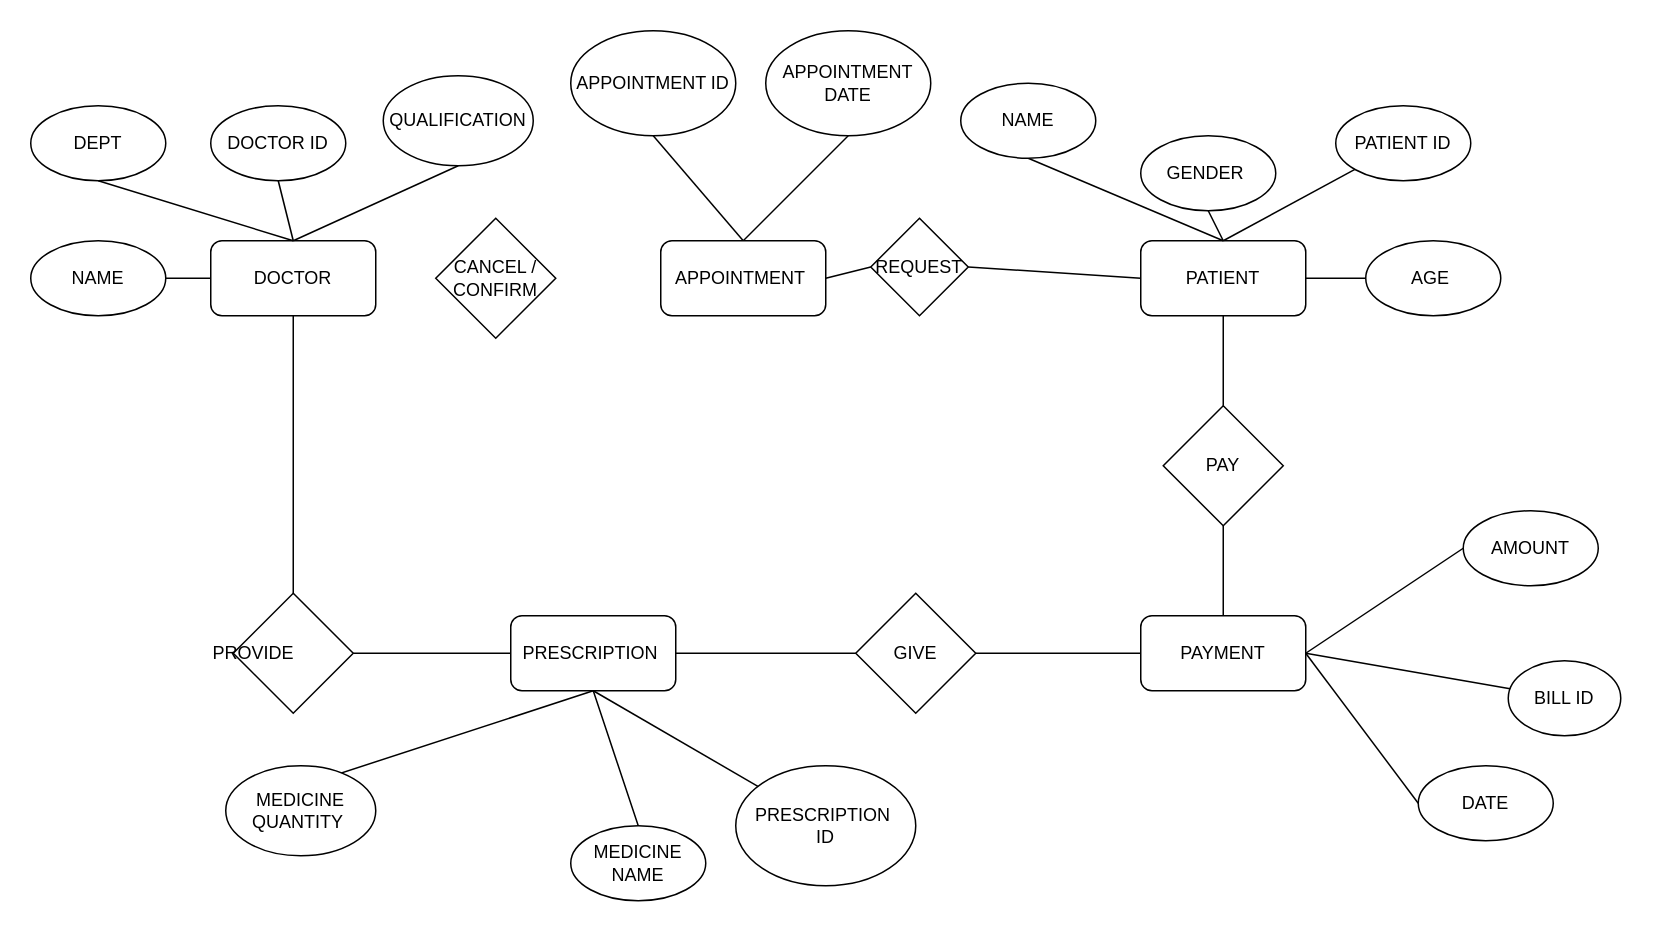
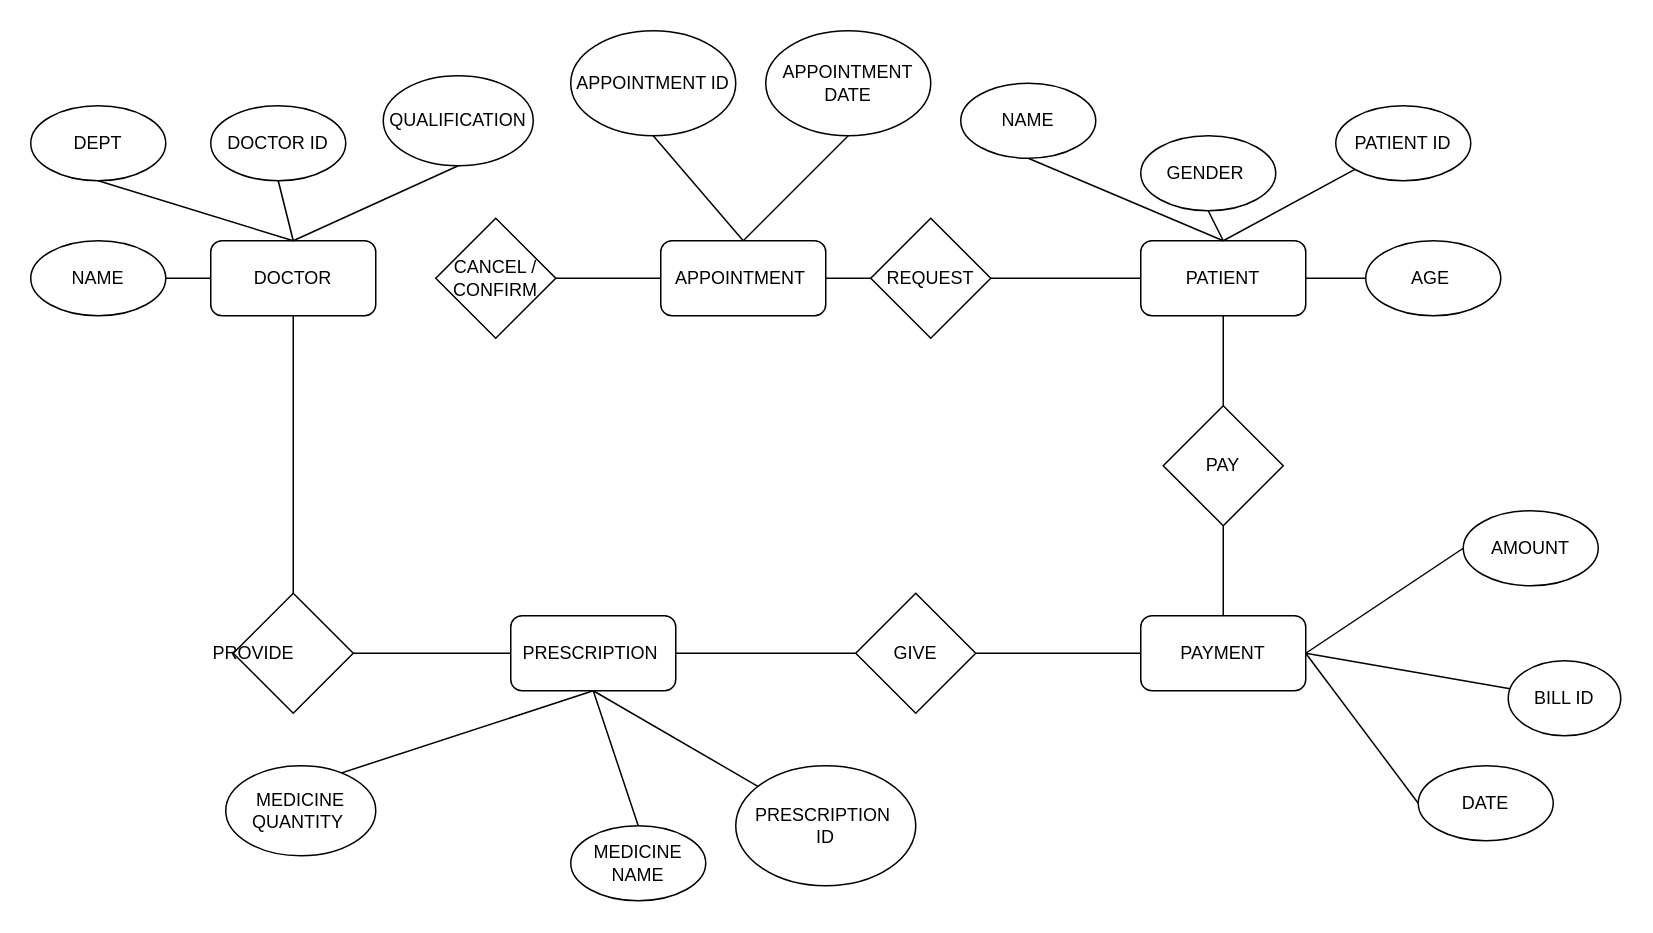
  <mxCell id="0" />
  <mxCell id="1" parent="0" />
  <mxCell id="2" value="DOCTOR" style="rounded=1;whiteSpace=wrap;html=1;" vertex="1" parent="1"><mxGeometry x="140" y="160" width="110" height="50" as="geometry" /></mxCell>
  <mxCell id="3" value="" style="endArrow=none;html=1;rounded=0;entryX=0.5;entryY=1;entryDx=0;entryDy=0;exitX=0.5;exitY=0;exitDx=0;exitDy=0;" edge="1" parent="1" source="2" target="8"><mxGeometry width="50" height="50" relative="1" as="geometry"><mxPoint x="330" y="250" as="sourcePoint" /><mxPoint x="170" y="120" as="targetPoint" /></mxGeometry></mxCell>
  <mxCell id="4" value="" style="endArrow=none;html=1;rounded=0;entryX=0.5;entryY=1;entryDx=0;entryDy=0;exitX=0.5;exitY=0;exitDx=0;exitDy=0;" edge="1" target="9" parent="1" source="2"><mxGeometry width="50" height="50" relative="1" as="geometry"><mxPoint x="210" y="160" as="sourcePoint" /><mxPoint x="350" y="90" as="targetPoint" /></mxGeometry></mxCell>
  <mxCell id="5" value="" style="endArrow=none;html=1;rounded=0;entryX=0.5;entryY=1;entryDx=0;entryDy=0;exitX=0.5;exitY=0;exitDx=0;exitDy=0;" edge="1" target="6" parent="1" source="2"><mxGeometry width="50" height="50" relative="1" as="geometry"><mxPoint x="200" y="150" as="sourcePoint" /><mxPoint x="260" y="160" as="targetPoint" /></mxGeometry></mxCell>
  <mxCell id="6" value="DEPT" style="ellipse;whiteSpace=wrap;html=1;" vertex="1" parent="1"><mxGeometry x="20" y="70" width="90" height="50" as="geometry" /></mxCell>
  <mxCell id="7" value="CANCEL / CONFIRM" style="rhombus;whiteSpace=wrap;html=1;" vertex="1" parent="1"><mxGeometry x="290" y="145" width="80" height="80" as="geometry" /></mxCell>
  <mxCell id="8" value="DOCTOR ID" style="ellipse;whiteSpace=wrap;html=1;" vertex="1" parent="1"><mxGeometry x="140" y="70" width="90" height="50" as="geometry" /></mxCell>
  <mxCell id="9" value="QUALIFICATION" style="ellipse;whiteSpace=wrap;html=1;" vertex="1" parent="1"><mxGeometry x="255" y="50" width="100" height="60" as="geometry" /></mxCell>
  <mxCell id="10" value="NAME" style="ellipse;whiteSpace=wrap;html=1;" vertex="1" parent="1"><mxGeometry x="20" y="160" width="90" height="50" as="geometry" /></mxCell>
  <mxCell id="11" value="" style="endArrow=none;html=1;rounded=0;entryX=1;entryY=0.5;entryDx=0;entryDy=0;exitX=0;exitY=0.5;exitDx=0;exitDy=0;" edge="1" parent="1" source="2" target="10"><mxGeometry width="50" height="50" relative="1" as="geometry"><mxPoint x="310" y="240" as="sourcePoint" /><mxPoint x="360" y="190" as="targetPoint" /></mxGeometry></mxCell>
  <mxCell id="12" value="APPOINTMENT ID" style="ellipse;whiteSpace=wrap;html=1;" vertex="1" parent="1"><mxGeometry x="380" y="20" width="110" height="70" as="geometry" /></mxCell>
  <mxCell id="13" value="APPOINTMENT DATE" style="ellipse;whiteSpace=wrap;html=1;" vertex="1" parent="1"><mxGeometry x="510" y="20" width="110" height="70" as="geometry" /></mxCell>
  <mxCell id="14" value="" style="endArrow=none;html=1;rounded=0;entryX=0.5;entryY=1;entryDx=0;entryDy=0;exitX=0.5;exitY=0;exitDx=0;exitDy=0;" edge="1" source="16" target="12" parent="1"><mxGeometry width="50" height="50" relative="1" as="geometry"><mxPoint x="570" y="150" as="sourcePoint" /><mxPoint x="630" y="160" as="targetPoint" /></mxGeometry></mxCell>
  <mxCell id="15" value="" style="endArrow=none;html=1;rounded=0;entryX=0.5;entryY=1;entryDx=0;entryDy=0;exitX=0.5;exitY=0;exitDx=0;exitDy=0;" edge="1" source="16" target="13" parent="1"><mxGeometry width="50" height="50" relative="1" as="geometry"><mxPoint x="700" y="250" as="sourcePoint" /><mxPoint x="540" y="120" as="targetPoint" /></mxGeometry></mxCell>
  <mxCell id="16" value="APPOINTMENT&amp;nbsp;" style="rounded=1;whiteSpace=wrap;html=1;" vertex="1" parent="1"><mxGeometry x="440" y="160" width="110" height="50" as="geometry" /></mxCell>
- <mxCell id="18" value="REQUEST" style="rhombus;whiteSpace=wrap;html=1;" vertex="1" parent="1"><mxGeometry x="580" y="145" width="65" height="65" as="geometry" /></mxCell>
+ <mxCell id="17" value="" style="endArrow=none;html=1;rounded=0;exitX=0;exitY=0.5;exitDx=0;exitDy=0;entryX=1;entryY=0.5;entryDx=0;entryDy=0;" edge="1" parent="1" source="16" target="7"><mxGeometry width="50" height="50" relative="1" as="geometry"><mxPoint x="300" y="195" as="sourcePoint" /><mxPoint x="370" y="190" as="targetPoint" /></mxGeometry></mxCell>
+ <mxCell id="18" value="REQUEST" style="rhombus;whiteSpace=wrap;html=1;" vertex="1" parent="1"><mxGeometry x="580" y="145" width="80" height="80" as="geometry" /></mxCell>
  <mxCell id="19" value="" style="endArrow=none;html=1;rounded=0;entryX=0;entryY=0.5;entryDx=0;entryDy=0;exitX=1;exitY=0.5;exitDx=0;exitDy=0;" edge="1" parent="1" source="16" target="18"><mxGeometry width="50" height="50" relative="1" as="geometry"><mxPoint x="330" y="360" as="sourcePoint" /><mxPoint x="380" y="310" as="targetPoint" /></mxGeometry></mxCell>
  <mxCell id="20" value="" style="endArrow=none;html=1;rounded=0;exitX=0;exitY=0.5;exitDx=0;exitDy=0;entryX=1;entryY=0.5;entryDx=0;entryDy=0;" edge="1" parent="1" source="21" target="18"><mxGeometry width="50" height="50" relative="1" as="geometry"><mxPoint x="680" y="185" as="sourcePoint" /><mxPoint x="380" y="310" as="targetPoint" /></mxGeometry></mxCell>
  <mxCell id="21" value="PATIENT" style="rounded=1;whiteSpace=wrap;html=1;" vertex="1" parent="1"><mxGeometry x="760" y="160" width="110" height="50" as="geometry" /></mxCell>
  <mxCell id="22" value="" style="endArrow=none;html=1;rounded=0;entryX=0.5;entryY=1;entryDx=0;entryDy=0;exitX=0.5;exitY=0;exitDx=0;exitDy=0;" edge="1" source="21" target="24" parent="1"><mxGeometry width="50" height="50" relative="1" as="geometry"><mxPoint x="950" y="250" as="sourcePoint" /><mxPoint x="790" y="120" as="targetPoint" /></mxGeometry></mxCell>
  <mxCell id="23" value="" style="endArrow=none;html=1;rounded=0;entryX=0.5;entryY=1;entryDx=0;entryDy=0;exitX=0.5;exitY=0;exitDx=0;exitDy=0;" edge="1" source="21" target="27" parent="1"><mxGeometry width="50" height="50" relative="1" as="geometry"><mxPoint x="820" y="150" as="sourcePoint" /><mxPoint x="880" y="160" as="targetPoint" /></mxGeometry></mxCell>
  <mxCell id="24" value="GENDER&amp;nbsp;" style="ellipse;whiteSpace=wrap;html=1;" vertex="1" parent="1"><mxGeometry x="760" y="90" width="90" height="50" as="geometry" /></mxCell>
  <mxCell id="25" value="" style="endArrow=none;html=1;rounded=0;entryX=1;entryY=0.5;entryDx=0;entryDy=0;exitX=1;exitY=0.5;exitDx=0;exitDy=0;" edge="1" source="21" target="28" parent="1"><mxGeometry width="50" height="50" relative="1" as="geometry"><mxPoint x="930" y="240" as="sourcePoint" /><mxPoint x="980" y="190" as="targetPoint" /></mxGeometry></mxCell>
  <mxCell id="26" value="PATIENT ID" style="ellipse;whiteSpace=wrap;html=1;" vertex="1" parent="1"><mxGeometry x="890" y="70" width="90" height="50" as="geometry" /></mxCell>
  <mxCell id="27" value="NAME" style="ellipse;whiteSpace=wrap;html=1;" vertex="1" parent="1"><mxGeometry x="640" y="55" width="90" height="50" as="geometry" /></mxCell>
  <mxCell id="28" value="AGE&amp;nbsp;" style="ellipse;whiteSpace=wrap;html=1;" vertex="1" parent="1"><mxGeometry x="910" y="160" width="90" height="50" as="geometry" /></mxCell>
  <mxCell id="29" value="" style="endArrow=none;html=1;rounded=0;exitX=0.5;exitY=0;exitDx=0;exitDy=0;" edge="1" parent="1" source="21" target="26"><mxGeometry width="50" height="50" relative="1" as="geometry"><mxPoint x="370" y="390" as="sourcePoint" /><mxPoint x="420" y="340" as="targetPoint" /></mxGeometry></mxCell>
  <mxCell id="30" value="PAY" style="rhombus;whiteSpace=wrap;html=1;" vertex="1" parent="1"><mxGeometry x="775" y="270" width="80" height="80" as="geometry" /></mxCell>
  <mxCell id="31" value="" style="endArrow=none;html=1;rounded=0;exitX=0.5;exitY=1;exitDx=0;exitDy=0;entryX=0.5;entryY=0;entryDx=0;entryDy=0;" edge="1" parent="1" source="21" target="30"><mxGeometry width="50" height="50" relative="1" as="geometry"><mxPoint x="550" y="320" as="sourcePoint" /><mxPoint x="600" y="270" as="targetPoint" /></mxGeometry></mxCell>
  <mxCell id="32" value="DATE" style="ellipse;whiteSpace=wrap;html=1;" vertex="1" parent="1"><mxGeometry x="945" y="510" width="90" height="50" as="geometry" /></mxCell>
  <mxCell id="33" value="PAYMENT" style="rounded=1;whiteSpace=wrap;html=1;" vertex="1" parent="1"><mxGeometry x="760" y="410" width="110" height="50" as="geometry" /></mxCell>
  <mxCell id="34" value="AMOUNT" style="ellipse;whiteSpace=wrap;html=1;" vertex="1" parent="1"><mxGeometry x="975" y="340" width="90" height="50" as="geometry" /></mxCell>
  <mxCell id="35" value="BILL ID" style="ellipse;whiteSpace=wrap;html=1;" vertex="1" parent="1"><mxGeometry x="1005" y="440" width="75" height="50" as="geometry" /></mxCell>
  <mxCell id="36" value="" style="endArrow=none;html=1;rounded=0;entryX=0;entryY=0.5;entryDx=0;entryDy=0;exitX=1;exitY=0.5;exitDx=0;exitDy=0;" edge="1" source="33" target="32" parent="1"><mxGeometry width="50" height="50" relative="1" as="geometry"><mxPoint x="945" y="490" as="sourcePoint" /><mxPoint x="995" y="440" as="targetPoint" /></mxGeometry></mxCell>
  <mxCell id="37" value="" style="endArrow=none;html=1;rounded=0;entryX=0;entryY=0.5;entryDx=0;entryDy=0;" edge="1" target="34" parent="1"><mxGeometry width="50" height="50" relative="1" as="geometry"><mxPoint x="870" y="435" as="sourcePoint" /><mxPoint x="805" y="370" as="targetPoint" /></mxGeometry></mxCell>
  <mxCell id="38" value="" style="endArrow=none;html=1;rounded=0;exitX=1;exitY=0.5;exitDx=0;exitDy=0;" edge="1" source="33" target="35" parent="1"><mxGeometry width="50" height="50" relative="1" as="geometry"><mxPoint x="885" y="435" as="sourcePoint" /><mxPoint x="435" y="590" as="targetPoint" /></mxGeometry></mxCell>
  <mxCell id="39" value="" style="endArrow=none;html=1;rounded=0;entryX=0.5;entryY=1;entryDx=0;entryDy=0;exitX=0.5;exitY=0;exitDx=0;exitDy=0;" edge="1" parent="1" source="33" target="30"><mxGeometry width="50" height="50" relative="1" as="geometry"><mxPoint x="720" y="450" as="sourcePoint" /><mxPoint x="770" y="400" as="targetPoint" /></mxGeometry></mxCell>
  <mxCell id="40" value="PRESCRIPTION&amp;nbsp;" style="rounded=1;whiteSpace=wrap;html=1;direction=west;" vertex="1" parent="1"><mxGeometry x="340" y="410" width="110" height="50" as="geometry" /></mxCell>
  <mxCell id="41" value="" style="endArrow=none;html=1;rounded=0;entryX=0.5;entryY=1;entryDx=0;entryDy=0;exitX=0.5;exitY=0;exitDx=0;exitDy=0;" edge="1" source="40" target="42" parent="1"><mxGeometry width="50" height="50" relative="1" as="geometry"><mxPoint x="530" y="500" as="sourcePoint" /><mxPoint x="370" y="370" as="targetPoint" /></mxGeometry></mxCell>
  <mxCell id="42" value="MEDICINE NAME" style="ellipse;whiteSpace=wrap;html=1;direction=west;" vertex="1" parent="1"><mxGeometry x="380" y="550" width="90" height="50" as="geometry" /></mxCell>
  <mxCell id="43" value="" style="endArrow=none;html=1;rounded=0;entryX=1;entryY=0.5;entryDx=0;entryDy=0;exitX=0.5;exitY=0;exitDx=0;exitDy=0;" edge="1" source="40" target="45" parent="1"><mxGeometry width="50" height="50" relative="1" as="geometry"><mxPoint x="510" y="490" as="sourcePoint" /><mxPoint x="560" y="440" as="targetPoint" /></mxGeometry></mxCell>
  <mxCell id="44" value="PRESCRIPTION&amp;nbsp;&lt;br&gt;ID" style="ellipse;whiteSpace=wrap;html=1;direction=west;" vertex="1" parent="1"><mxGeometry x="490" y="510" width="120" height="80" as="geometry" /></mxCell>
  <mxCell id="45" value="MEDICINE QUANTITY&amp;nbsp;" style="ellipse;whiteSpace=wrap;html=1;direction=west;" vertex="1" parent="1"><mxGeometry x="150" y="510" width="100" height="60" as="geometry" /></mxCell>
  <mxCell id="46" value="" style="endArrow=none;html=1;rounded=0;exitX=0.5;exitY=0;exitDx=0;exitDy=0;" edge="1" source="40" target="44" parent="1"><mxGeometry width="50" height="50" relative="1" as="geometry"><mxPoint x="-50" y="640" as="sourcePoint" /><mxPoint x="0" y="590" as="targetPoint" /></mxGeometry></mxCell>
  <mxCell id="47" value="GIVE" style="rhombus;whiteSpace=wrap;html=1;" vertex="1" parent="1"><mxGeometry x="570" y="395" width="80" height="80" as="geometry" /></mxCell>
  <mxCell id="48" value="" style="endArrow=none;html=1;rounded=0;exitX=0;exitY=0.5;exitDx=0;exitDy=0;entryX=0;entryY=0.5;entryDx=0;entryDy=0;" edge="1" parent="1" source="40" target="47"><mxGeometry width="50" height="50" relative="1" as="geometry"><mxPoint x="580" y="500" as="sourcePoint" /><mxPoint x="630" y="450" as="targetPoint" /></mxGeometry></mxCell>
  <mxCell id="49" value="" style="endArrow=none;html=1;rounded=0;exitX=0;exitY=0.5;exitDx=0;exitDy=0;entryX=1;entryY=0.5;entryDx=0;entryDy=0;" edge="1" parent="1" source="33" target="47"><mxGeometry width="50" height="50" relative="1" as="geometry"><mxPoint x="580" y="500" as="sourcePoint" /><mxPoint x="630" y="450" as="targetPoint" /></mxGeometry></mxCell>
  <mxCell id="50" value="" style="endArrow=none;html=1;rounded=0;entryX=0.5;entryY=1;entryDx=0;entryDy=0;exitX=0.5;exitY=0;exitDx=0;exitDy=0;" edge="1" parent="1" source="51" target="2"><mxGeometry width="50" height="50" relative="1" as="geometry"><mxPoint x="195" y="400" as="sourcePoint" /><mxPoint x="630" y="450" as="targetPoint" /></mxGeometry></mxCell>
  <mxCell id="51" value="PROVIDE&lt;span style=&quot;white-space: pre;&quot;&gt;&#09;&lt;/span&gt;&lt;span style=&quot;white-space: pre;&quot;&gt;&#09;&lt;/span&gt;" style="rhombus;whiteSpace=wrap;html=1;" vertex="1" parent="1"><mxGeometry x="155" y="395" width="80" height="80" as="geometry" /></mxCell>
  <mxCell id="52" value="" style="endArrow=none;html=1;rounded=0;entryX=1;entryY=0.5;entryDx=0;entryDy=0;exitX=1;exitY=0.5;exitDx=0;exitDy=0;" edge="1" parent="1" source="40" target="51"><mxGeometry width="50" height="50" relative="1" as="geometry"><mxPoint x="290" y="425" as="sourcePoint" /><mxPoint x="290" y="240" as="targetPoint" /></mxGeometry></mxCell>
